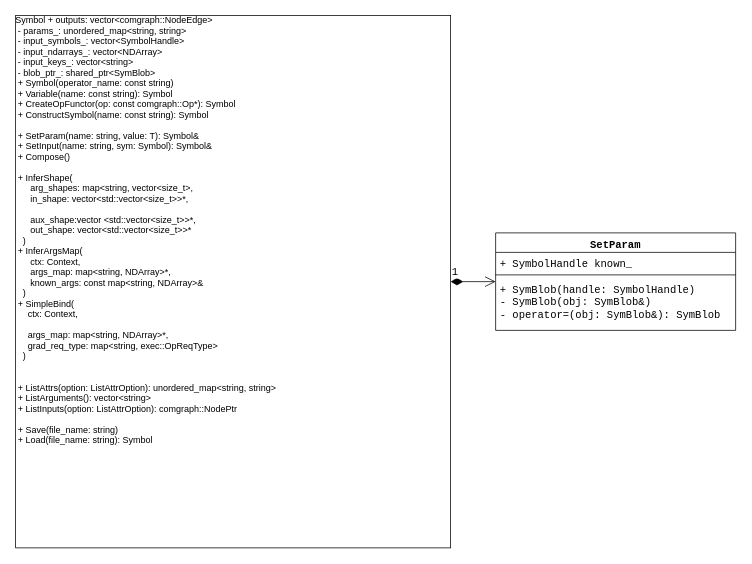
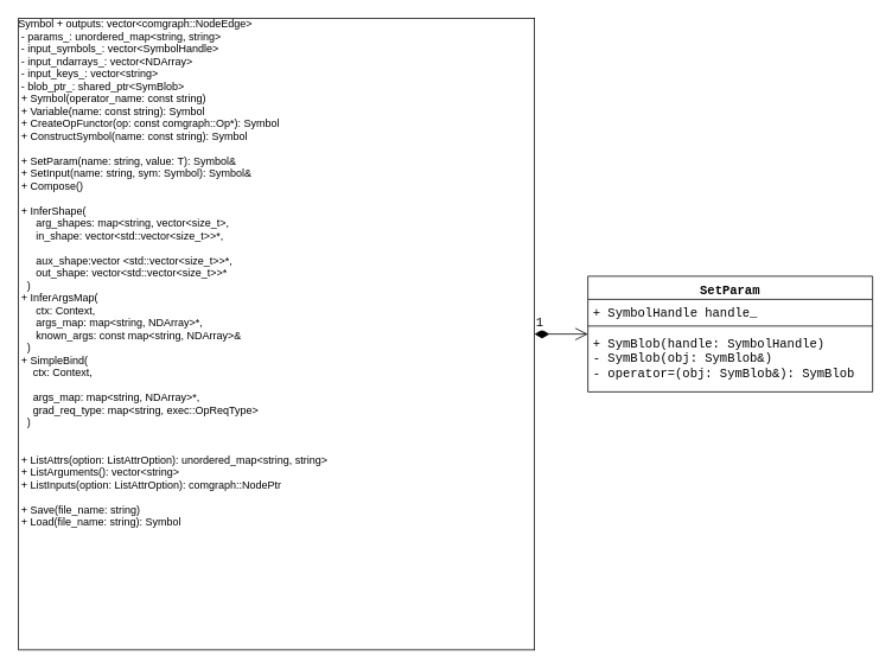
  <mxCell id="0" style=";html=1;" />
  <mxCell id="1" style=";html=1;" parent="0" />
  <mxCell id="2" value="Symbol + outputs: vector&lt;comgraph::NodeEdge&gt;&#10; - params_: unordered_map&lt;string, string&gt; &#10; - input_symbols_: vector&lt;SymbolHandle&gt; &#10; - input_ndarrays_: vector&lt;NDArray&gt; &#10; - input_keys_: vector&lt;string&gt; &#10; - blob_ptr_: shared_ptr&lt;SymBlob&gt;&#10; + Symbol(operator_name: const string)&#10; + Variable(name: const string): Symbol&#10; + CreateOpFunctor(op: const comgraph::Op*): Symbol&#10; + ConstructSymbol(name: const string): Symbol&#10;&#10; + SetParam(name: string, value: T): Symbol&amp;&#10; + SetInput(name: string, sym: Symbol): Symbol&amp;&#10; + Compose()&#10;&#10; + InferShape(&#10;      arg_shapes: map&lt;string, vector&lt;size_t&gt;, &#10;      in_shape: vector&lt;std::vector&lt;size_t&gt;&gt;*,&#10;&#10;      aux_shape:vector &lt;std::vector&lt;size_t&gt;&gt;*,&#10;      out_shape: vector&lt;std::vector&lt;size_t&gt;&gt;*&#10;   )&#10; + InferArgsMap(&#10;      ctx: Context, &#10;      args_map: map&lt;string, NDArray&gt;*,&#10;      known_args: const map&lt;string, NDArray&gt;&amp;&#10;   )&#10; + SimpleBind(&#10;     ctx: Context, &#10;&#10;     args_map: map&lt;string, NDArray&gt;*,&#10;     grad_req_type: map&lt;string, exec::OpReqType&gt;&#10;   )&#10;&#10;&#10; + ListAttrs(option: ListAttrOption): unordered_map&lt;string, string&gt;&#10; + ListArguments(): vector&lt;string&gt;&#10; + ListInputs(option: ListAttrOption): comgraph::NodePtr&#10;&#10; + Save(file_name: string)&#10; + Load(file_name: string): Symbol" style="verticalAlign=top;align=left;overflow=fill;fontSize=12;fontFamily=Helvetica;" vertex="1" parent="1"><mxGeometry x="20" y="20" width="580" height="710" as="geometry" /></mxCell>
  <mxCell id="3" value="SetParam" style="swimlane;fontStyle=1;align=center;verticalAlign=top;childLayout=stackLayout;horizontal=1;startSize=26;horizontalStack=0;resizeParent=1;resizeParentMax=0;resizeLast=0;collapsible=1;marginBottom=0;fontFamily=Courier New;fontSize=14;" vertex="1" parent="1"><mxGeometry x="660" y="310" width="320" height="130" as="geometry" /></mxCell>
- <mxCell id="4" value="+ SymbolHandle known_" style="text;strokeColor=none;fillColor=none;align=left;verticalAlign=top;spacingLeft=4;spacingRight=4;overflow=hidden;rotatable=0;points=[[0,0.5],[1,0.5]];portConstraint=eastwest;fontFamily=Courier New;fontSize=14;" vertex="1" parent="3"><mxGeometry y="26" width="320" height="26" as="geometry" /></mxCell>
+ <mxCell id="4" value="+ SymbolHandle handle_" style="text;strokeColor=none;fillColor=none;align=left;verticalAlign=top;spacingLeft=4;spacingRight=4;overflow=hidden;rotatable=0;points=[[0,0.5],[1,0.5]];portConstraint=eastwest;fontFamily=Courier New;fontSize=14;" vertex="1" parent="3"><mxGeometry y="26" width="320" height="26" as="geometry" /></mxCell>
  <mxCell id="5" value="" style="line;strokeWidth=1;fillColor=none;align=left;verticalAlign=middle;spacingTop=-1;spacingLeft=3;spacingRight=3;rotatable=0;labelPosition=right;points=[];portConstraint=eastwest;fontFamily=Courier New;fontSize=14;" vertex="1" parent="3"><mxGeometry y="52" width="320" height="8" as="geometry" /></mxCell>
  <mxCell id="6" value="+ SymBlob(handle: SymbolHandle)&#10;- SymBlob(obj: SymBlob&amp;)&#10;- operator=(obj: SymBlob&amp;): SymBlob" style="text;strokeColor=none;fillColor=none;align=left;verticalAlign=top;spacingLeft=4;spacingRight=4;overflow=hidden;rotatable=0;points=[[0,0.5],[1,0.5]];portConstraint=eastwest;fontFamily=Courier New;fontSize=14;" vertex="1" parent="3"><mxGeometry y="60" width="320" height="70" as="geometry" /></mxCell>
  <mxCell id="7" value="1" style="endArrow=open;endSize=12;startArrow=diamondThin;startSize=14;startFill=1;edgeStyle=orthogonalEdgeStyle;align=left;verticalAlign=bottom;fontFamily=Courier New;fontSize=14;" edge="1" parent="1" source="2" target="3"><mxGeometry x="-1" y="3" relative="1" as="geometry"><mxPoint x="210" y="370" as="sourcePoint" /><mxPoint x="370" y="370" as="targetPoint" /></mxGeometry></mxCell>
